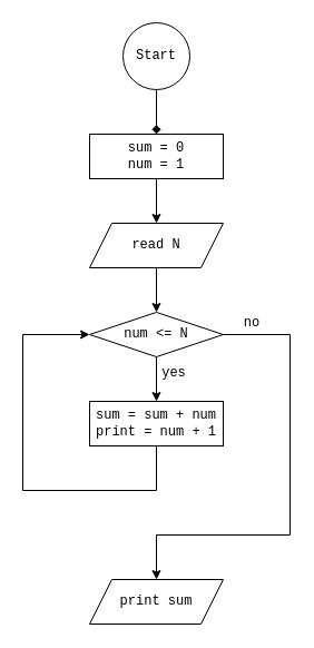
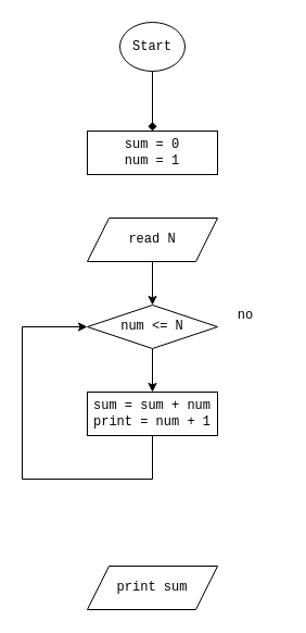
  <mxCell id="0" />
  <mxCell id="1" parent="0" />
  <mxCell id="2" style="edgeStyle=orthogonalEdgeStyle;rounded=0;orthogonalLoop=1;jettySize=auto;html=1;exitX=0.5;exitY=1;exitDx=0;exitDy=0;entryX=0.5;entryY=0;entryDx=0;entryDy=0;fontFamily=Courier New;endArrow=diamond;" edge="1" parent="1" source="3" target="5"><mxGeometry relative="1" as="geometry" /></mxCell>
- <mxCell id="3" value="Start" style="ellipse;whiteSpace=wrap;html=1;aspect=fixed;fontFamily=Courier New;" vertex="1" parent="1"><mxGeometry x="110" y="20" width="60" height="60" as="geometry" /></mxCell>
- <mxCell id="4" style="edgeStyle=orthogonalEdgeStyle;rounded=0;orthogonalLoop=1;jettySize=auto;html=1;exitX=0.5;exitY=1;exitDx=0;exitDy=0;entryX=0.5;entryY=0;entryDx=0;entryDy=0;fontFamily=Courier New;" edge="1" parent="1" source="5" target="10"><mxGeometry relative="1" as="geometry" /></mxCell>
+ <mxCell id="3" value="Start" style="ellipse;whiteSpace=wrap;html=1;aspect=fixed;fontFamily=Courier New;" vertex="1" parent="1"><mxGeometry x="110" y="20" width="60" height="45" as="geometry" /></mxCell>
  <mxCell id="5" value="sum = 0&lt;br&gt;num = 1" style="rounded=0;whiteSpace=wrap;html=1;fontFamily=Courier New;" vertex="1" parent="1"><mxGeometry x="80" y="120" width="120" height="40" as="geometry" /></mxCell>
  <mxCell id="6" style="edgeStyle=orthogonalEdgeStyle;rounded=0;orthogonalLoop=1;jettySize=auto;html=1;exitX=0.5;exitY=1;exitDx=0;exitDy=0;entryX=0.5;entryY=0;entryDx=0;entryDy=0;fontFamily=Courier New;" edge="1" parent="1" source="8" target="12"><mxGeometry relative="1" as="geometry" /></mxCell>
- <mxCell id="7" style="edgeStyle=orthogonalEdgeStyle;rounded=0;orthogonalLoop=1;jettySize=auto;html=1;exitX=1;exitY=0.5;exitDx=0;exitDy=0;entryX=0.5;entryY=0;entryDx=0;entryDy=0;fontFamily=Courier New;" edge="1" parent="1" source="8" target="13"><mxGeometry relative="1" as="geometry"><Array as="points"><mxPoint x="260" y="300" /><mxPoint x="260" y="480" /><mxPoint x="140" y="480" /></Array></mxGeometry></mxCell>
  <mxCell id="8" value="num &amp;lt;= N" style="rhombus;whiteSpace=wrap;html=1;fontFamily=Courier New;" vertex="1" parent="1"><mxGeometry x="80" y="280" width="120" height="40" as="geometry" /></mxCell>
  <mxCell id="9" style="edgeStyle=orthogonalEdgeStyle;rounded=0;orthogonalLoop=1;jettySize=auto;html=1;exitX=0.5;exitY=1;exitDx=0;exitDy=0;entryX=0.5;entryY=0;entryDx=0;entryDy=0;fontFamily=Courier New;" edge="1" parent="1" source="10" target="8"><mxGeometry relative="1" as="geometry" /></mxCell>
  <mxCell id="10" value="read N" style="shape=parallelogram;perimeter=parallelogramPerimeter;whiteSpace=wrap;html=1;fixedSize=1;fontFamily=Courier New;" vertex="1" parent="1"><mxGeometry x="80" y="200" width="120" height="40" as="geometry" /></mxCell>
  <mxCell id="11" style="edgeStyle=orthogonalEdgeStyle;rounded=0;orthogonalLoop=1;jettySize=auto;html=1;exitX=0.5;exitY=1;exitDx=0;exitDy=0;entryX=0;entryY=0.5;entryDx=0;entryDy=0;fontFamily=Courier New;" edge="1" parent="1" source="12" target="8"><mxGeometry relative="1" as="geometry"><Array as="points"><mxPoint x="140" y="440" /><mxPoint x="20" y="440" /><mxPoint x="20" y="300" /></Array></mxGeometry></mxCell>
  <mxCell id="12" value="sum = sum + num&lt;br&gt;print = num + 1" style="rounded=0;whiteSpace=wrap;html=1;fontFamily=Courier New;" vertex="1" parent="1"><mxGeometry x="80" y="360" width="120" height="40" as="geometry" /></mxCell>
  <mxCell id="13" value="print sum" style="shape=parallelogram;perimeter=parallelogramPerimeter;whiteSpace=wrap;html=1;fixedSize=1;fontFamily=Courier New;" vertex="1" parent="1"><mxGeometry x="80" y="520" width="120" height="40" as="geometry" /></mxCell>
- <mxCell id="14" value="yes" style="text;html=1;strokeColor=none;fillColor=none;align=center;verticalAlign=middle;whiteSpace=wrap;rounded=0;fontFamily=Courier New;" vertex="1" parent="1"><mxGeometry x="136" y="325" width="40" height="20" as="geometry" /></mxCell>
  <mxCell id="15" value="no" style="text;html=1;strokeColor=none;fillColor=none;align=center;verticalAlign=middle;whiteSpace=wrap;rounded=0;fontFamily=Courier New;" vertex="1" parent="1"><mxGeometry x="206" y="280" width="40" height="20" as="geometry" /></mxCell>
